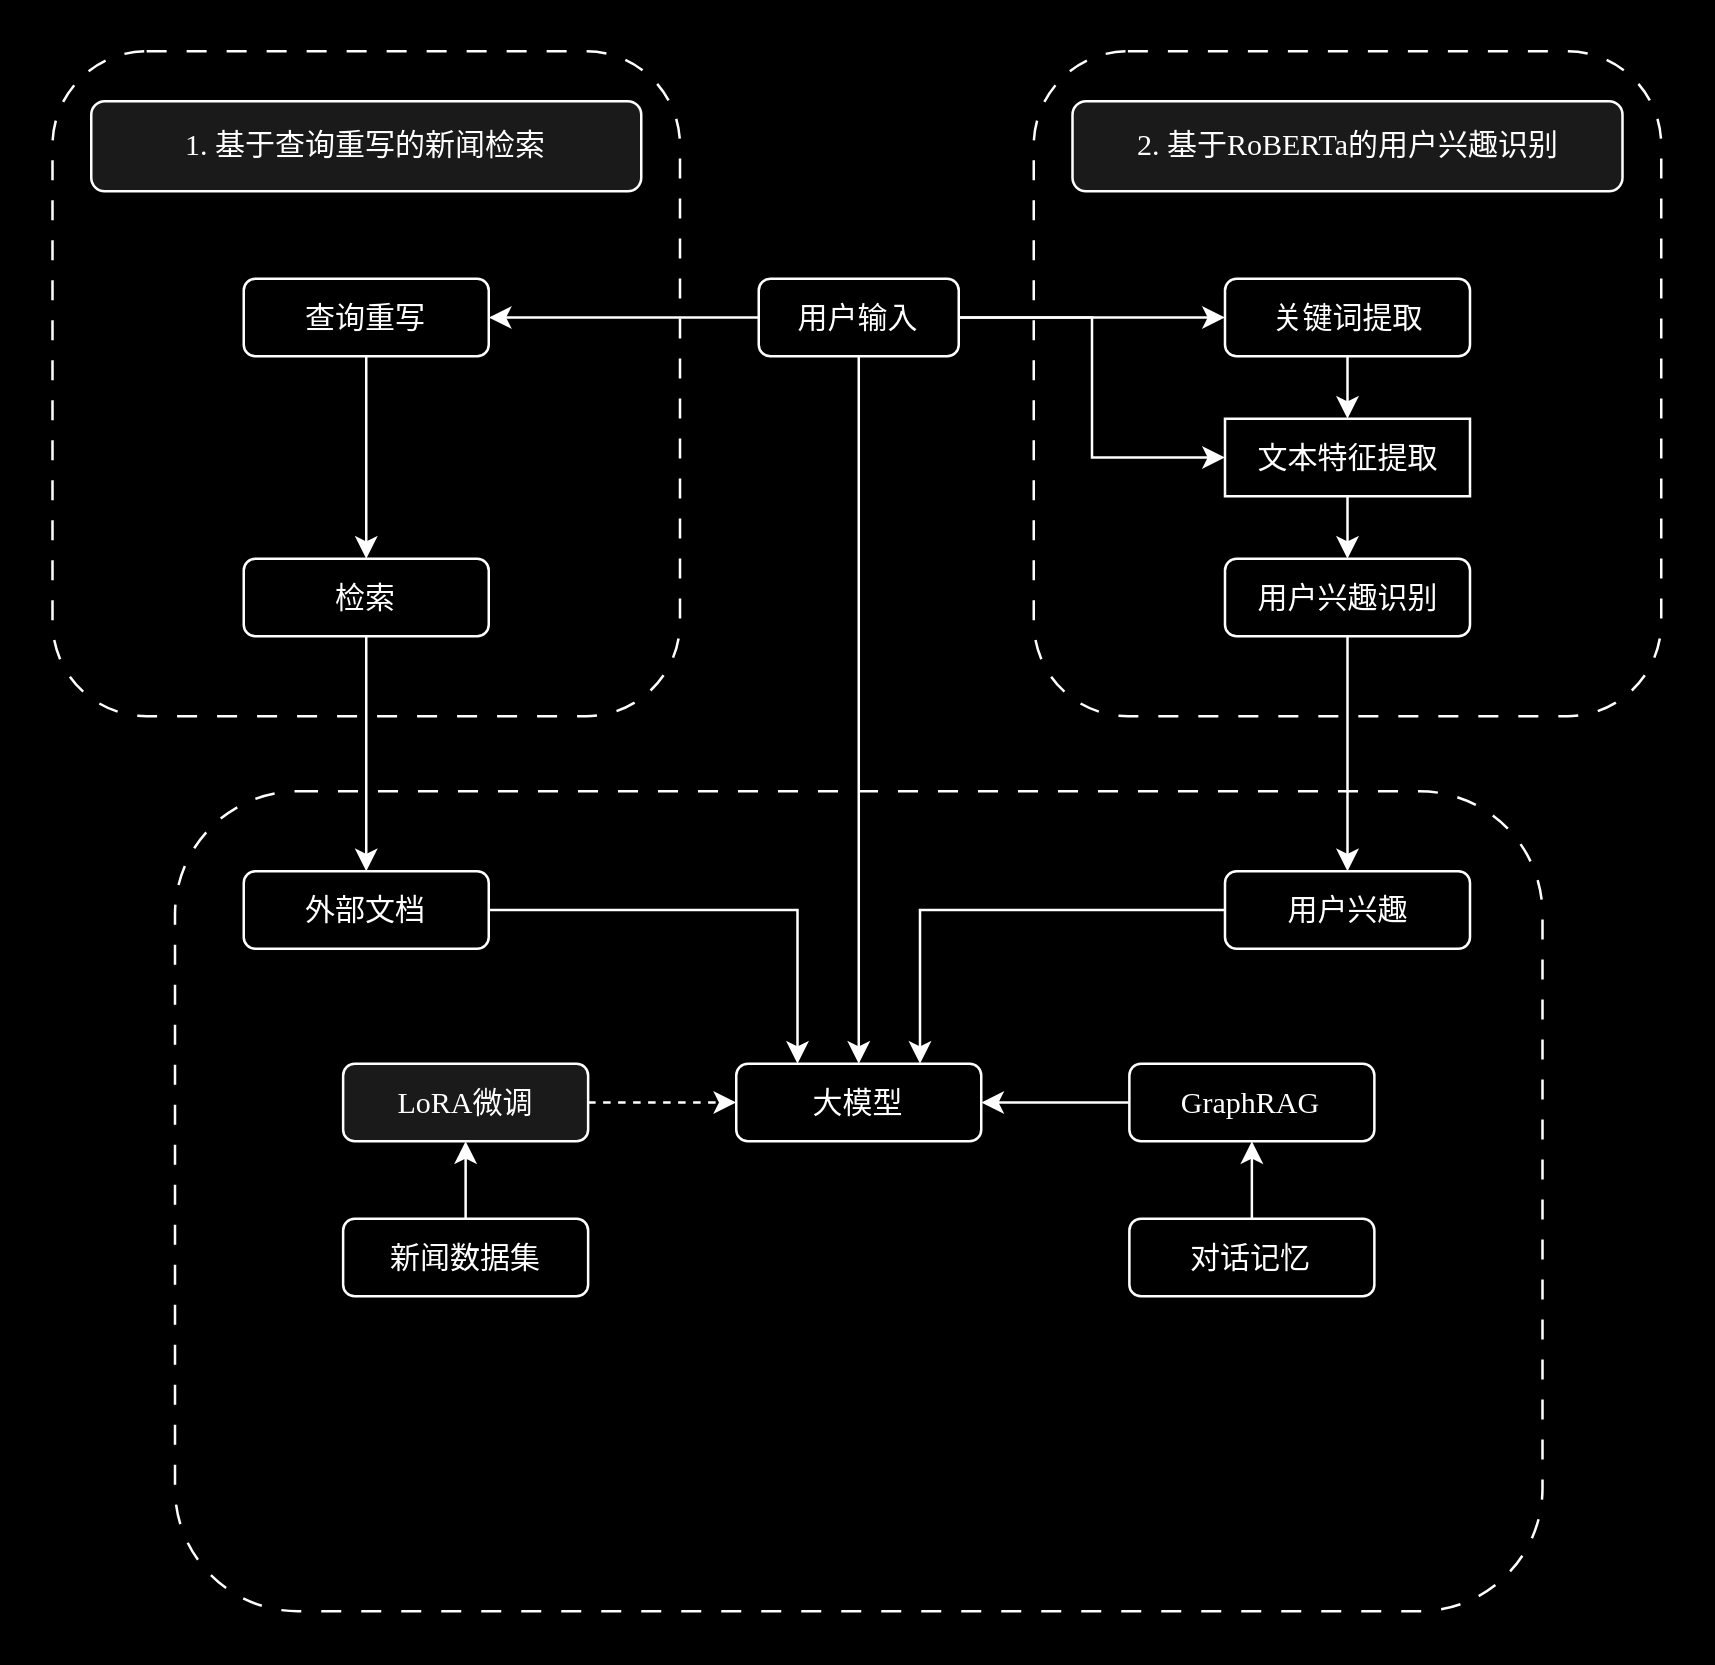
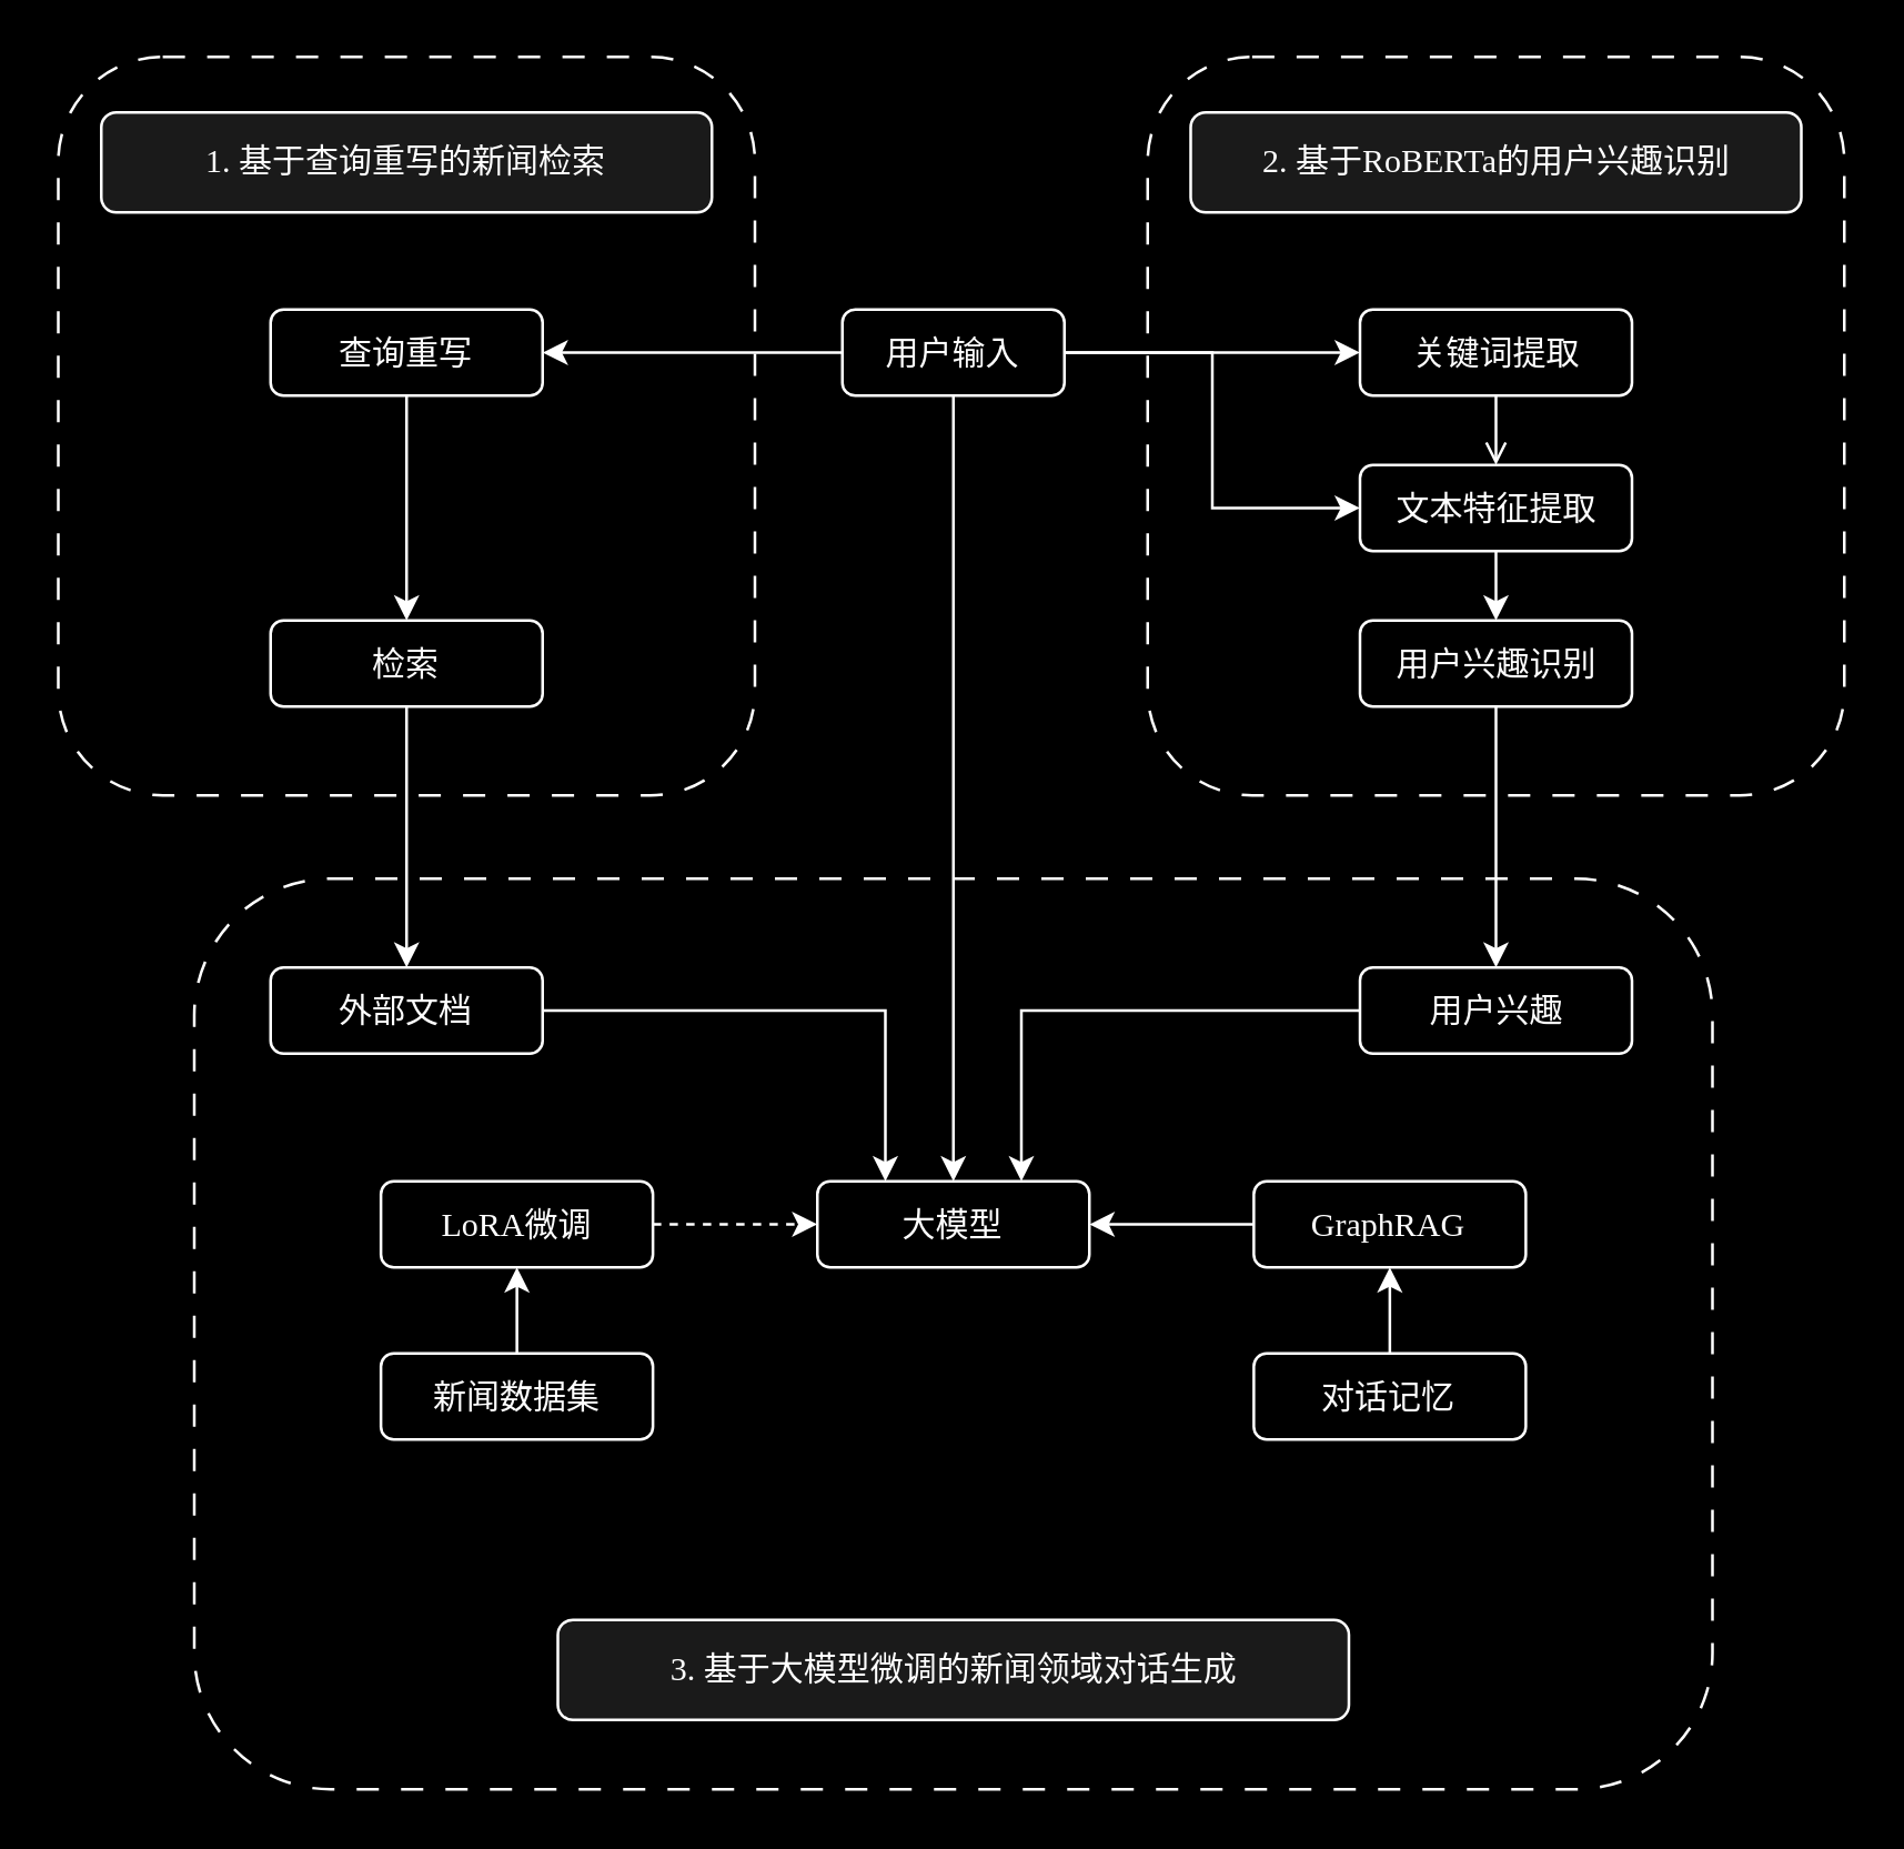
  <mxCell id="0" />
  <mxCell id="1" parent="0" />
  <mxCell id="2" value="" style="rounded=1;whiteSpace=wrap;html=1;arcSize=15;fillColor=none;strokeColor=#FFFFFF;dashed=1;dashPattern=8 8;" parent="1" vertex="1"><mxGeometry x="69.5" y="316" width="547" height="328" as="geometry" /></mxCell>
  <mxCell id="3" value="" style="rounded=1;whiteSpace=wrap;html=1;arcSize=15;fillColor=none;strokeColor=#FFFFFF;dashed=1;dashPattern=8 8;" parent="1" vertex="1"><mxGeometry x="20.5" y="20" width="251" height="266" as="geometry" /></mxCell>
  <mxCell id="4" style="edgeStyle=orthogonalEdgeStyle;rounded=0;orthogonalLoop=1;jettySize=auto;html=1;entryX=0.5;entryY=0;entryDx=0;entryDy=0;strokeColor=#FFFFFF;" edge="1" parent="1" source="5" target="7"><mxGeometry relative="1" as="geometry" /></mxCell>
  <mxCell id="5" value="&lt;font face=&quot;宋体&quot; color=&quot;#ffffff&quot;&gt;查询重写&lt;/font&gt;" style="rounded=1;whiteSpace=wrap;html=1;fillColor=#000000;strokeColor=#FFFFFF;" parent="1" vertex="1"><mxGeometry x="97" y="111" width="98" height="31" as="geometry" /></mxCell>
  <mxCell id="6" style="edgeStyle=orthogonalEdgeStyle;rounded=0;orthogonalLoop=1;jettySize=auto;html=1;exitX=0.5;exitY=1;exitDx=0;exitDy=0;strokeColor=#FFFFFF;entryX=0.5;entryY=0;entryDx=0;entryDy=0;" parent="1" source="7" target="25" edge="1"><mxGeometry relative="1" as="geometry" /></mxCell>
  <mxCell id="7" value="&lt;font face=&quot;宋体&quot; color=&quot;#ffffff&quot;&gt;检索&lt;/font&gt;" style="rounded=1;whiteSpace=wrap;html=1;fillColor=#000000;strokeColor=#FFFFFF;" parent="1" vertex="1"><mxGeometry x="97" y="223" width="98" height="31" as="geometry" /></mxCell>
  <mxCell id="8" value="&lt;font face=&quot;宋体&quot; color=&quot;#ffffff&quot;&gt;1. 基于查询重写的新闻检索&lt;/font&gt;" style="rounded=1;whiteSpace=wrap;html=1;fillColor=#1A1A1A;strokeColor=#FFFFFF;" parent="1" vertex="1"><mxGeometry x="36" y="40" width="220" height="36" as="geometry" /></mxCell>
  <mxCell id="9" value="" style="rounded=1;whiteSpace=wrap;html=1;arcSize=15;fillColor=none;strokeColor=#FFFFFF;dashed=1;dashPattern=8 8;" parent="1" vertex="1"><mxGeometry x="413" y="20" width="251" height="266" as="geometry" /></mxCell>
- <mxCell id="10" style="edgeStyle=orthogonalEdgeStyle;rounded=0;orthogonalLoop=1;jettySize=auto;html=1;exitX=0.5;exitY=1;exitDx=0;exitDy=0;entryX=0.5;entryY=0;entryDx=0;entryDy=0;strokeColor=#FFFFFF;" parent="1" source="11" target="13" edge="1"><mxGeometry relative="1" as="geometry" /></mxCell>
+ <mxCell id="10" style="edgeStyle=orthogonalEdgeStyle;rounded=0;orthogonalLoop=1;jettySize=auto;html=1;exitX=0.5;exitY=1;exitDx=0;exitDy=0;entryX=0.5;entryY=0;entryDx=0;entryDy=0;strokeColor=#FFFFFF;endArrow=open;" parent="1" source="11" target="13" edge="1"><mxGeometry relative="1" as="geometry" /></mxCell>
  <mxCell id="11" value="&lt;font face=&quot;宋体&quot; color=&quot;#ffffff&quot;&gt;关键词提取&lt;/font&gt;" style="rounded=1;whiteSpace=wrap;html=1;fillColor=#000000;strokeColor=#FFFFFF;" parent="1" vertex="1"><mxGeometry x="489.5" y="111" width="98" height="31" as="geometry" /></mxCell>
  <mxCell id="12" style="edgeStyle=orthogonalEdgeStyle;rounded=0;orthogonalLoop=1;jettySize=auto;html=1;exitX=0.5;exitY=1;exitDx=0;exitDy=0;entryX=0.5;entryY=0;entryDx=0;entryDy=0;strokeColor=#FFFFFF;" parent="1" source="13" target="15" edge="1"><mxGeometry relative="1" as="geometry" /></mxCell>
- <mxCell id="13" value="&lt;font face=&quot;宋体&quot; color=&quot;#ffffff&quot;&gt;文本特征提取&lt;/font&gt;" style="whiteSpace=wrap;html=1;fillColor=#000000;strokeColor=#FFFFFF;rounded=0;" parent="1" vertex="1"><mxGeometry x="489.5" y="167" width="98" height="31" as="geometry" /></mxCell>
+ <mxCell id="13" value="&lt;font face=&quot;宋体&quot; color=&quot;#ffffff&quot;&gt;文本特征提取&lt;/font&gt;" style="rounded=1;whiteSpace=wrap;html=1;fillColor=#000000;strokeColor=#FFFFFF;" parent="1" vertex="1"><mxGeometry x="489.5" y="167" width="98" height="31" as="geometry" /></mxCell>
  <mxCell id="14" style="edgeStyle=orthogonalEdgeStyle;rounded=0;orthogonalLoop=1;jettySize=auto;html=1;exitX=0.5;exitY=1;exitDx=0;exitDy=0;entryX=0.5;entryY=0;entryDx=0;entryDy=0;strokeColor=#FFFFFF;" parent="1" source="15" target="27" edge="1"><mxGeometry relative="1" as="geometry" /></mxCell>
  <mxCell id="15" value="&lt;font face=&quot;宋体&quot; color=&quot;#ffffff&quot;&gt;用户兴趣识别&lt;/font&gt;" style="rounded=1;whiteSpace=wrap;html=1;fillColor=#000000;strokeColor=#FFFFFF;" parent="1" vertex="1"><mxGeometry x="489.5" y="223" width="98" height="31" as="geometry" /></mxCell>
  <mxCell id="16" value="&lt;font face=&quot;宋体&quot; color=&quot;#ffffff&quot;&gt;2. 基于RoBERTa的用户兴趣识别&lt;/font&gt;" style="rounded=1;whiteSpace=wrap;html=1;fillColor=#1A1A1A;strokeColor=#FFFFFF;align=center;verticalAlign=middle;fontFamily=Helvetica;fontSize=12;fontColor=default;" parent="1" vertex="1"><mxGeometry x="428.5" y="40" width="220" height="36" as="geometry" /></mxCell>
  <mxCell id="17" style="edgeStyle=orthogonalEdgeStyle;rounded=0;orthogonalLoop=1;jettySize=auto;html=1;exitX=0;exitY=0.5;exitDx=0;exitDy=0;entryX=1;entryY=0.5;entryDx=0;entryDy=0;strokeColor=#FFFFFF;" parent="1" source="21" target="5" edge="1"><mxGeometry relative="1" as="geometry" /></mxCell>
  <mxCell id="18" style="edgeStyle=orthogonalEdgeStyle;rounded=0;orthogonalLoop=1;jettySize=auto;html=1;exitX=1;exitY=0.5;exitDx=0;exitDy=0;entryX=0;entryY=0.5;entryDx=0;entryDy=0;strokeColor=#FFFFFF;" parent="1" source="21" target="11" edge="1"><mxGeometry relative="1" as="geometry" /></mxCell>
  <mxCell id="19" style="edgeStyle=orthogonalEdgeStyle;rounded=0;orthogonalLoop=1;jettySize=auto;html=1;exitX=1;exitY=0.5;exitDx=0;exitDy=0;entryX=0;entryY=0.5;entryDx=0;entryDy=0;strokeColor=#FFFFFF;" parent="1" source="21" target="13" edge="1"><mxGeometry relative="1" as="geometry" /></mxCell>
  <mxCell id="20" style="edgeStyle=orthogonalEdgeStyle;rounded=0;orthogonalLoop=1;jettySize=auto;html=1;exitX=0.5;exitY=1;exitDx=0;exitDy=0;entryX=0.5;entryY=0;entryDx=0;entryDy=0;strokeColor=#FFFFFF;" parent="1" source="21" target="22" edge="1"><mxGeometry relative="1" as="geometry" /></mxCell>
  <mxCell id="21" value="&lt;font face=&quot;宋体&quot; color=&quot;#ffffff&quot;&gt;用户输入&lt;/font&gt;" style="rounded=1;whiteSpace=wrap;html=1;fillColor=#000000;strokeColor=#FFFFFF;" parent="1" vertex="1"><mxGeometry x="303" y="111" width="80" height="31" as="geometry" /></mxCell>
  <mxCell id="22" value="&lt;font face=&quot;宋体&quot; color=&quot;#ffffff&quot;&gt;大模型&lt;/font&gt;" style="rounded=1;whiteSpace=wrap;html=1;fillColor=#000000;strokeColor=#FFFFFF;" parent="1" vertex="1"><mxGeometry x="294" y="425" width="98" height="31" as="geometry" /></mxCell>
+ <mxCell id="23" value="&lt;font face=&quot;宋体&quot; color=&quot;#ffffff&quot;&gt;3. 基于大模型微调的新闻领域对话生成&lt;/font&gt;" style="rounded=1;whiteSpace=wrap;html=1;fillColor=#1A1A1A;strokeColor=#FFFFFF;" parent="1" vertex="1"><mxGeometry x="200.5" y="583" width="285" height="36" as="geometry" /></mxCell>
  <mxCell id="24" style="edgeStyle=orthogonalEdgeStyle;rounded=0;orthogonalLoop=1;jettySize=auto;html=1;exitX=1;exitY=0.5;exitDx=0;exitDy=0;entryX=0.25;entryY=0;entryDx=0;entryDy=0;strokeColor=#FFFFFF;" parent="1" source="25" target="22" edge="1"><mxGeometry relative="1" as="geometry" /></mxCell>
  <mxCell id="25" value="&lt;font face=&quot;宋体&quot; color=&quot;#ffffff&quot;&gt;外部文档&lt;/font&gt;" style="rounded=1;whiteSpace=wrap;html=1;fillColor=#000000;strokeColor=#FFFFFF;" parent="1" vertex="1"><mxGeometry x="97" y="348" width="98" height="31" as="geometry" /></mxCell>
  <mxCell id="26" style="edgeStyle=orthogonalEdgeStyle;rounded=0;orthogonalLoop=1;jettySize=auto;html=1;exitX=0;exitY=0.5;exitDx=0;exitDy=0;entryX=0.75;entryY=0;entryDx=0;entryDy=0;strokeColor=#FFFFFF;" parent="1" source="27" target="22" edge="1"><mxGeometry relative="1" as="geometry" /></mxCell>
  <mxCell id="27" value="&lt;font face=&quot;宋体&quot; color=&quot;#ffffff&quot;&gt;用户兴趣&lt;/font&gt;" style="rounded=1;whiteSpace=wrap;html=1;fillColor=#000000;strokeColor=#FFFFFF;" parent="1" vertex="1"><mxGeometry x="489.5" y="348" width="98" height="31" as="geometry" /></mxCell>
  <mxCell id="28" style="edgeStyle=orthogonalEdgeStyle;rounded=0;orthogonalLoop=1;jettySize=auto;html=1;exitX=1;exitY=0.5;exitDx=0;exitDy=0;entryX=0;entryY=0.5;entryDx=0;entryDy=0;strokeColor=#FFFFFF;dashed=1;" parent="1" source="29" target="22" edge="1"><mxGeometry relative="1" as="geometry" /></mxCell>
- <mxCell id="29" value="&lt;font face=&quot;宋体&quot; color=&quot;#ffffff&quot;&gt;LoRA微调&lt;/font&gt;" style="rounded=1;whiteSpace=wrap;html=1;fillColor=#1a1a1a;strokeColor=#FFFFFF;" parent="1" vertex="1"><mxGeometry x="136.75" y="425" width="98" height="31" as="geometry" /></mxCell>
+ <mxCell id="29" value="&lt;font face=&quot;宋体&quot; color=&quot;#ffffff&quot;&gt;LoRA微调&lt;/font&gt;" style="rounded=1;whiteSpace=wrap;html=1;fillColor=#000000;strokeColor=#FFFFFF;" parent="1" vertex="1"><mxGeometry x="136.75" y="425" width="98" height="31" as="geometry" /></mxCell>
  <mxCell id="30" style="edgeStyle=orthogonalEdgeStyle;rounded=0;orthogonalLoop=1;jettySize=auto;html=1;exitX=0.5;exitY=0;exitDx=0;exitDy=0;entryX=0.5;entryY=1;entryDx=0;entryDy=0;strokeColor=#FFFFFF;" parent="1" source="31" target="29" edge="1"><mxGeometry relative="1" as="geometry" /></mxCell>
  <mxCell id="31" value="&lt;font face=&quot;宋体&quot; color=&quot;#ffffff&quot;&gt;新闻数据集&lt;/font&gt;" style="rounded=1;whiteSpace=wrap;html=1;fillColor=#000000;strokeColor=#FFFFFF;" parent="1" vertex="1"><mxGeometry x="136.75" y="487" width="98" height="31" as="geometry" /></mxCell>
  <mxCell id="32" style="edgeStyle=orthogonalEdgeStyle;rounded=0;orthogonalLoop=1;jettySize=auto;html=1;exitX=0;exitY=0.5;exitDx=0;exitDy=0;entryX=1;entryY=0.5;entryDx=0;entryDy=0;strokeColor=#FFFFFF;" parent="1" source="33" target="22" edge="1"><mxGeometry relative="1" as="geometry" /></mxCell>
  <mxCell id="33" value="&lt;font face=&quot;宋体&quot; color=&quot;#ffffff&quot;&gt;GraphRAG&lt;/font&gt;" style="rounded=1;whiteSpace=wrap;html=1;fillColor=#000000;strokeColor=#FFFFFF;" parent="1" vertex="1"><mxGeometry x="451.25" y="425" width="98" height="31" as="geometry" /></mxCell>
  <mxCell id="34" style="edgeStyle=orthogonalEdgeStyle;rounded=0;orthogonalLoop=1;jettySize=auto;html=1;exitX=0.5;exitY=0;exitDx=0;exitDy=0;entryX=0.5;entryY=1;entryDx=0;entryDy=0;strokeColor=#FFFFFF;" parent="1" source="35" target="33" edge="1"><mxGeometry relative="1" as="geometry" /></mxCell>
  <mxCell id="35" value="&lt;font face=&quot;宋体&quot; color=&quot;#ffffff&quot;&gt;对话记忆&lt;/font&gt;" style="rounded=1;whiteSpace=wrap;html=1;fillColor=#000000;strokeColor=#FFFFFF;" parent="1" vertex="1"><mxGeometry x="451.25" y="487" width="98" height="31" as="geometry" /></mxCell>
